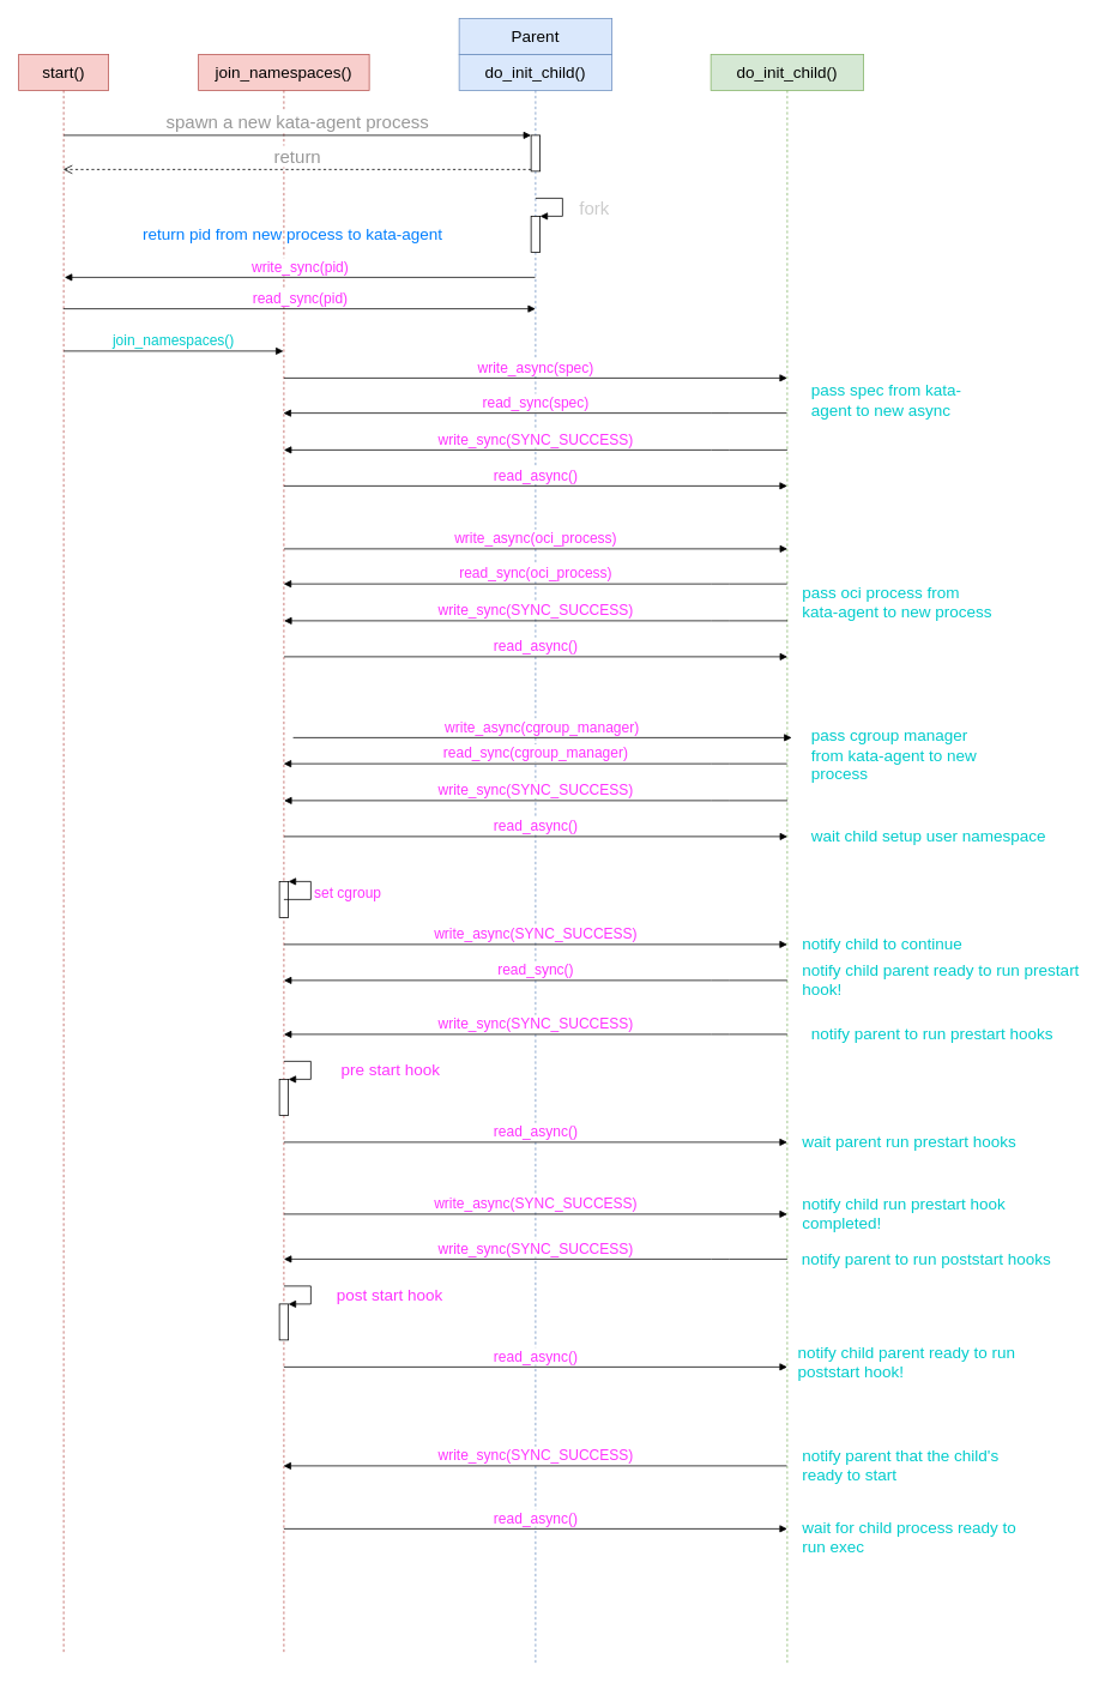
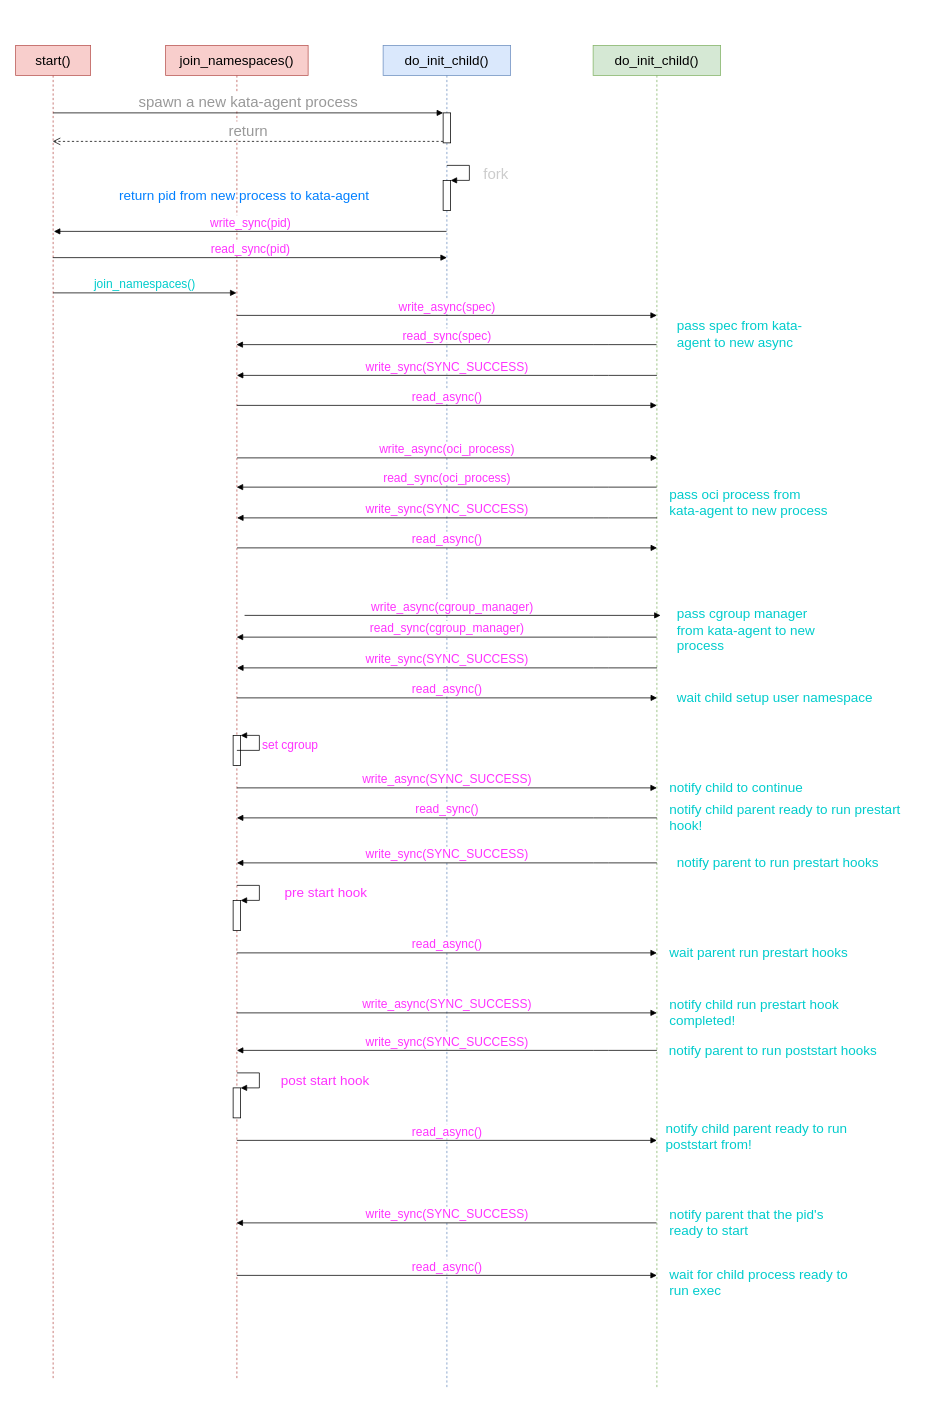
  <mxCell id="0" />
  <mxCell id="1" parent="0" />
  <mxCell id="2" value="start()" style="shape=umlLifeline;perimeter=lifelinePerimeter;whiteSpace=wrap;html=1;container=1;collapsible=0;recursiveResize=0;outlineConnect=0;fontSize=18;fillColor=#f8cecc;strokeColor=#b85450;" vertex="1" parent="1"><mxGeometry x="20" y="60" width="100" height="1780" as="geometry" /></mxCell>
  <mxCell id="3" value="join_namespaces()" style="shape=umlLifeline;perimeter=lifelinePerimeter;whiteSpace=wrap;html=1;container=1;collapsible=0;recursiveResize=0;outlineConnect=0;fontSize=18;fillColor=#f8cecc;strokeColor=#b85450;" vertex="1" parent="1"><mxGeometry x="220" y="60" width="190" height="1780" as="geometry" /></mxCell>
  <mxCell id="4" value="" style="html=1;points=[];perimeter=orthogonalPerimeter;fontSize=16;fontColor=#FF33FF;" vertex="1" parent="3"><mxGeometry x="90" y="920" width="10" height="40" as="geometry" /></mxCell>
  <mxCell id="5" value="set cgroup" style="edgeStyle=orthogonalEdgeStyle;html=1;align=left;spacingLeft=2;endArrow=block;rounded=0;entryX=1;entryY=0;fontSize=16;fontColor=#FF33FF;" edge="1" target="4" parent="3"><mxGeometry relative="1" as="geometry"><mxPoint x="95" y="940" as="sourcePoint" /><Array as="points"><mxPoint x="125" y="940" /></Array></mxGeometry></mxCell>
  <mxCell id="6" value="" style="html=1;points=[];perimeter=orthogonalPerimeter;fontSize=18;fontColor=#FF33FF;" vertex="1" parent="3"><mxGeometry x="90" y="1140" width="10" height="40" as="geometry" /></mxCell>
  <mxCell id="7" value="&amp;nbsp;pre start hook" style="edgeStyle=orthogonalEdgeStyle;html=1;align=left;spacingLeft=2;endArrow=block;rounded=0;entryX=1;entryY=0;fontSize=18;fontColor=#FF33FF;" edge="1" target="6" parent="3"><mxGeometry x="0.067" y="25" relative="1" as="geometry"><mxPoint x="95" y="1120" as="sourcePoint" /><Array as="points"><mxPoint x="125" y="1120" /></Array><mxPoint as="offset" /></mxGeometry></mxCell>
  <mxCell id="8" value="" style="html=1;points=[];perimeter=orthogonalPerimeter;fontSize=18;fontColor=#FF33FF;" vertex="1" parent="3"><mxGeometry x="90" y="1390" width="10" height="40" as="geometry" /></mxCell>
  <mxCell id="9" value="post start hook" style="edgeStyle=orthogonalEdgeStyle;html=1;align=left;spacingLeft=2;endArrow=block;rounded=0;entryX=1;entryY=0;fontSize=18;fontColor=#FF33FF;" edge="1" target="8" parent="3"><mxGeometry x="0.067" y="25" relative="1" as="geometry"><mxPoint x="95" y="1370" as="sourcePoint" /><Array as="points"><mxPoint x="125" y="1370" /></Array><mxPoint as="offset" /></mxGeometry></mxCell>
  <mxCell id="10" value="do_init_child()" style="shape=umlLifeline;perimeter=lifelinePerimeter;whiteSpace=wrap;html=1;container=1;collapsible=0;recursiveResize=0;outlineConnect=0;fontSize=18;fillColor=#dae8fc;strokeColor=#6c8ebf;" vertex="1" parent="1"><mxGeometry x="510" y="60" width="170" height="1790" as="geometry" /></mxCell>
  <mxCell id="11" value="" style="html=1;points=[];perimeter=orthogonalPerimeter;fontSize=20;" vertex="1" parent="10"><mxGeometry x="80" y="90" width="10" height="40" as="geometry" /></mxCell>
  <mxCell id="12" value="" style="html=1;points=[];perimeter=orthogonalPerimeter;fontSize=20;fontColor=#CCCCCC;" vertex="1" parent="10"><mxGeometry x="80" y="180" width="10" height="40" as="geometry" /></mxCell>
  <mxCell id="13" value="fork" style="edgeStyle=orthogonalEdgeStyle;html=1;align=left;spacingLeft=2;endArrow=block;rounded=0;entryX=1;entryY=0;fontSize=20;fontColor=#CCCCCC;" edge="1" target="12" parent="10"><mxGeometry x="0.067" y="15" relative="1" as="geometry"><mxPoint x="85" y="160" as="sourcePoint" /><Array as="points"><mxPoint x="115" y="160" /></Array><mxPoint as="offset" /></mxGeometry></mxCell>
  <mxCell id="14" value="do_init_child()" style="shape=umlLifeline;perimeter=lifelinePerimeter;whiteSpace=wrap;html=1;container=1;collapsible=0;recursiveResize=0;outlineConnect=0;fontSize=18;fillColor=#d5e8d4;strokeColor=#82b366;" vertex="1" parent="1"><mxGeometry x="790" y="60" width="170" height="1790" as="geometry" /></mxCell>
- <mxCell id="15" value="Parent" style="text;html=1;strokeColor=#6c8ebf;fillColor=#dae8fc;align=center;verticalAlign=middle;whiteSpace=wrap;rounded=0;fontSize=18;" vertex="1" parent="1"><mxGeometry x="510" y="20" width="170" height="40" as="geometry" /></mxCell>
  <mxCell id="16" value="spawn a new kata-agent process" style="html=1;verticalAlign=bottom;endArrow=block;entryX=0;entryY=0;fontSize=20;fontColor=#999999;" edge="1" target="11" parent="1"><mxGeometry relative="1" as="geometry"><mxPoint x="70" y="150" as="sourcePoint" /></mxGeometry></mxCell>
  <mxCell id="17" value="return" style="html=1;verticalAlign=bottom;endArrow=open;dashed=1;endSize=8;exitX=0;exitY=0.95;fontSize=20;fontColor=#999999;" edge="1" source="11" parent="1" target="2"><mxGeometry relative="1" as="geometry"><mxPoint x="70" y="226" as="targetPoint" /></mxGeometry></mxCell>
  <mxCell id="18" value="&lt;font style=&quot;font-size: 16px;&quot;&gt;write_sync(pid)&lt;/font&gt;" style="html=1;verticalAlign=bottom;endArrow=block;fontSize=16;fontColor=#FF33FF;" edge="1" parent="1" source="10"><mxGeometry width="80" relative="1" as="geometry"><mxPoint x="500" y="300" as="sourcePoint" /><mxPoint x="71" y="308" as="targetPoint" /></mxGeometry></mxCell>
  <mxCell id="19" value="read_sync(pid)" style="html=1;verticalAlign=bottom;endArrow=block;fontSize=16;fontColor=#FF33FF;" edge="1" parent="1"><mxGeometry width="80" relative="1" as="geometry"><mxPoint x="69.5" y="343" as="sourcePoint" /><mxPoint x="594.5" y="343" as="targetPoint" /><Array as="points"><mxPoint x="595" y="343" /></Array></mxGeometry></mxCell>
  <mxCell id="20" value="join_namespaces()" style="html=1;verticalAlign=bottom;endArrow=block;fontSize=16;fontColor=#00CCCC;" edge="1" parent="1" target="3"><mxGeometry width="80" relative="1" as="geometry"><mxPoint x="70" y="390" as="sourcePoint" /><mxPoint x="150" y="390" as="targetPoint" /></mxGeometry></mxCell>
  <mxCell id="21" value="write_async(spec)" style="html=1;verticalAlign=bottom;endArrow=block;fontSize=16;fontColor=#FF33FF;" edge="1" parent="1"><mxGeometry width="80" relative="1" as="geometry"><mxPoint x="315" y="420" as="sourcePoint" /><mxPoint x="875" y="420" as="targetPoint" /></mxGeometry></mxCell>
  <mxCell id="22" value="read_sync(spec)" style="html=1;verticalAlign=bottom;endArrow=block;fontSize=16;fontColor=#FF33FF;" edge="1" parent="1"><mxGeometry width="80" relative="1" as="geometry"><mxPoint x="874.5" y="459" as="sourcePoint" /><mxPoint x="314.5" y="459" as="targetPoint" /><Array as="points"><mxPoint x="800" y="459" /></Array></mxGeometry></mxCell>
  <mxCell id="23" value="write_sync(SYNC_SUCCESS)" style="html=1;verticalAlign=bottom;endArrow=block;fontSize=16;fontColor=#FF33FF;" edge="1" parent="1"><mxGeometry width="80" relative="1" as="geometry"><mxPoint x="875" y="500" as="sourcePoint" /><mxPoint x="315" y="500" as="targetPoint" /><Array as="points"><mxPoint x="800.5" y="500" /></Array></mxGeometry></mxCell>
  <mxCell id="24" value="read_async()" style="html=1;verticalAlign=bottom;endArrow=block;fontSize=16;fontColor=#FF33FF;" edge="1" parent="1"><mxGeometry width="80" relative="1" as="geometry"><mxPoint x="315" y="540" as="sourcePoint" /><mxPoint x="875" y="540" as="targetPoint" /></mxGeometry></mxCell>
  <mxCell id="25" value="write_async(oci_process)" style="html=1;verticalAlign=bottom;endArrow=block;fontSize=16;fontColor=#FF33FF;" edge="1" parent="1"><mxGeometry width="80" relative="1" as="geometry"><mxPoint x="315.25" y="610" as="sourcePoint" /><mxPoint x="875.25" y="610" as="targetPoint" /></mxGeometry></mxCell>
  <mxCell id="26" value="read_sync(oci_process)" style="html=1;verticalAlign=bottom;endArrow=block;fontSize=16;fontColor=#FF33FF;" edge="1" parent="1"><mxGeometry width="80" relative="1" as="geometry"><mxPoint x="874.75" y="649" as="sourcePoint" /><mxPoint x="314.75" y="649" as="targetPoint" /><Array as="points"><mxPoint x="800.25" y="649" /></Array></mxGeometry></mxCell>
  <mxCell id="27" value="write_sync(SYNC_SUCCESS)" style="html=1;verticalAlign=bottom;endArrow=block;fontSize=16;fontColor=#FF33FF;" edge="1" parent="1"><mxGeometry width="80" relative="1" as="geometry"><mxPoint x="875.25" y="690" as="sourcePoint" /><mxPoint x="315.25" y="690" as="targetPoint" /><Array as="points"><mxPoint x="800.75" y="690" /></Array></mxGeometry></mxCell>
  <mxCell id="28" value="read_async()" style="html=1;verticalAlign=bottom;endArrow=block;fontSize=16;fontColor=#FF33FF;" edge="1" parent="1"><mxGeometry width="80" relative="1" as="geometry"><mxPoint x="315.25" y="730" as="sourcePoint" /><mxPoint x="875.25" y="730" as="targetPoint" /></mxGeometry></mxCell>
  <mxCell id="29" value="read_async()" style="html=1;verticalAlign=bottom;endArrow=block;fontSize=16;fontColor=#FF33FF;" edge="1" parent="1"><mxGeometry width="80" relative="1" as="geometry"><mxPoint x="315" y="1270" as="sourcePoint" /><mxPoint x="875" y="1270" as="targetPoint" /></mxGeometry></mxCell>
  <mxCell id="30" value="read_sync(cgroup_manager)" style="html=1;verticalAlign=bottom;endArrow=block;fontSize=16;fontColor=#FF33FF;" edge="1" parent="1"><mxGeometry width="80" relative="1" as="geometry"><mxPoint x="874.75" y="849" as="sourcePoint" /><mxPoint x="314.75" y="849" as="targetPoint" /><Array as="points"><mxPoint x="800.25" y="849" /></Array></mxGeometry></mxCell>
  <mxCell id="31" value="write_sync(SYNC_SUCCESS)" style="html=1;verticalAlign=bottom;endArrow=block;fontSize=16;fontColor=#FF33FF;" edge="1" parent="1"><mxGeometry width="80" relative="1" as="geometry"><mxPoint x="875.25" y="890" as="sourcePoint" /><mxPoint x="315.25" y="890" as="targetPoint" /><Array as="points"><mxPoint x="800.75" y="890" /></Array></mxGeometry></mxCell>
  <mxCell id="32" value="read_async()" style="html=1;verticalAlign=bottom;endArrow=block;fontSize=16;fontColor=#FF33FF;" edge="1" parent="1"><mxGeometry width="80" relative="1" as="geometry"><mxPoint x="315.25" y="930" as="sourcePoint" /><mxPoint x="875.25" y="930" as="targetPoint" /></mxGeometry></mxCell>
  <mxCell id="33" value="write_async(SYNC_SUCCESS)" style="html=1;verticalAlign=bottom;endArrow=block;fontSize=16;fontColor=#FF33FF;" edge="1" parent="1"><mxGeometry width="80" relative="1" as="geometry"><mxPoint x="315" y="1050" as="sourcePoint" /><mxPoint x="875" y="1050" as="targetPoint" /></mxGeometry></mxCell>
  <mxCell id="34" value="read_sync()" style="html=1;verticalAlign=bottom;endArrow=block;fontSize=16;fontColor=#FF33FF;" edge="1" parent="1"><mxGeometry width="80" relative="1" as="geometry"><mxPoint x="875" y="1090" as="sourcePoint" /><mxPoint x="315" y="1090" as="targetPoint" /><Array as="points"><mxPoint x="800.5" y="1090" /></Array></mxGeometry></mxCell>
  <mxCell id="35" value="write_sync(SYNC_SUCCESS)" style="html=1;verticalAlign=bottom;endArrow=block;fontSize=16;fontColor=#FF33FF;" edge="1" parent="1"><mxGeometry width="80" relative="1" as="geometry"><mxPoint x="875" y="1150" as="sourcePoint" /><mxPoint x="315" y="1150" as="targetPoint" /><Array as="points"><mxPoint x="800.5" y="1150" /></Array></mxGeometry></mxCell>
  <mxCell id="36" value="write_async(cgroup_manager)" style="html=1;verticalAlign=bottom;endArrow=block;fontSize=16;fontColor=#FF33FF;" edge="1" parent="1"><mxGeometry width="80" relative="1" as="geometry"><mxPoint x="325.25" y="820" as="sourcePoint" /><mxPoint x="880" y="820" as="targetPoint" /></mxGeometry></mxCell>
  <mxCell id="37" value="write_async(SYNC_SUCCESS)" style="html=1;verticalAlign=bottom;endArrow=block;fontSize=16;fontColor=#FF33FF;" edge="1" parent="1"><mxGeometry width="80" relative="1" as="geometry"><mxPoint x="315" y="1350" as="sourcePoint" /><mxPoint x="875" y="1350" as="targetPoint" /></mxGeometry></mxCell>
  <mxCell id="38" value="write_sync(SYNC_SUCCESS)" style="html=1;verticalAlign=bottom;endArrow=block;fontSize=16;fontColor=#FF33FF;" edge="1" parent="1"><mxGeometry width="80" relative="1" as="geometry"><mxPoint x="875" y="1400" as="sourcePoint" /><mxPoint x="315" y="1400" as="targetPoint" /><Array as="points"><mxPoint x="800.5" y="1400" /></Array></mxGeometry></mxCell>
  <mxCell id="39" value="read_async()" style="html=1;verticalAlign=bottom;endArrow=block;fontSize=16;fontColor=#FF33FF;" edge="1" parent="1"><mxGeometry width="80" relative="1" as="geometry"><mxPoint x="315" y="1520" as="sourcePoint" /><mxPoint x="875" y="1520" as="targetPoint" /></mxGeometry></mxCell>
  <mxCell id="40" value="write_sync(SYNC_SUCCESS)" style="html=1;verticalAlign=bottom;endArrow=block;fontSize=16;fontColor=#FF33FF;" edge="1" parent="1"><mxGeometry width="80" relative="1" as="geometry"><mxPoint x="874.5" y="1630" as="sourcePoint" /><mxPoint x="314.5" y="1630" as="targetPoint" /><Array as="points"><mxPoint x="790.5" y="1630" /></Array></mxGeometry></mxCell>
  <mxCell id="41" value="read_async()" style="html=1;verticalAlign=bottom;endArrow=block;fontSize=16;fontColor=#FF33FF;" edge="1" parent="1"><mxGeometry width="80" relative="1" as="geometry"><mxPoint x="315" y="1700" as="sourcePoint" /><mxPoint x="875" y="1700" as="targetPoint" /></mxGeometry></mxCell>
  <mxCell id="42" value="return pid from new process to kata-agent" style="text;html=1;strokeColor=none;fillColor=none;align=center;verticalAlign=middle;whiteSpace=wrap;rounded=0;fontSize=18;fontColor=#007FFF;" vertex="1" parent="1"><mxGeometry x="100" y="250" width="450" height="20" as="geometry" /></mxCell>
  <mxCell id="43" value="pass spec from kata-agent to new async" style="text;html=1;strokeColor=none;fillColor=none;align=left;verticalAlign=middle;whiteSpace=wrap;rounded=0;fontSize=18;fontColor=#00CCCC;" vertex="1" parent="1"><mxGeometry x="900" y="430" width="180" height="30" as="geometry" /></mxCell>
  <mxCell id="44" value="pass oci process from kata-agent to new process" style="text;html=1;strokeColor=none;fillColor=none;align=left;verticalAlign=middle;whiteSpace=wrap;rounded=0;fontSize=18;fontColor=#00CCCC;" vertex="1" parent="1"><mxGeometry x="890" y="610" width="220" height="120" as="geometry" /></mxCell>
  <mxCell id="45" value="pass cgroup manager from kata-agent to new process" style="text;html=1;strokeColor=none;fillColor=none;align=left;verticalAlign=middle;whiteSpace=wrap;rounded=0;fontSize=18;fontColor=#00CCCC;" vertex="1" parent="1"><mxGeometry x="900" y="810" width="210" height="60" as="geometry" /></mxCell>
  <mxCell id="46" value="wait child setup user namespace" style="text;html=1;strokeColor=none;fillColor=none;align=left;verticalAlign=middle;whiteSpace=wrap;rounded=0;fontSize=18;fontColor=#00CCCC;" vertex="1" parent="1"><mxGeometry x="900" y="920" width="300" height="20" as="geometry" /></mxCell>
  <mxCell id="47" value="notify child to continue" style="text;html=1;strokeColor=none;fillColor=none;align=left;verticalAlign=middle;whiteSpace=wrap;rounded=0;fontSize=18;fontColor=#00CCCC;" vertex="1" parent="1"><mxGeometry x="890" y="1040" width="270" height="20" as="geometry" /></mxCell>
  <mxCell id="48" value="notify child parent ready to run prestart hook!" style="text;html=1;strokeColor=none;fillColor=none;align=left;verticalAlign=middle;whiteSpace=wrap;rounded=0;fontSize=18;fontColor=#00CCCC;" vertex="1" parent="1"><mxGeometry x="890" y="1080" width="320" height="20" as="geometry" /></mxCell>
  <mxCell id="49" value="notify parent to run prestart hooks" style="text;html=1;strokeColor=none;fillColor=none;align=left;verticalAlign=middle;whiteSpace=wrap;rounded=0;fontSize=18;fontColor=#00CCCC;" vertex="1" parent="1"><mxGeometry x="900" y="1140" width="320" height="20" as="geometry" /></mxCell>
  <mxCell id="50" value="wait parent run prestart hooks" style="text;html=1;strokeColor=none;fillColor=none;align=left;verticalAlign=middle;whiteSpace=wrap;rounded=0;fontSize=18;fontColor=#00CCCC;" vertex="1" parent="1"><mxGeometry x="890" y="1260" width="320" height="20" as="geometry" /></mxCell>
  <mxCell id="51" value="notify child run prestart hook completed!" style="text;html=1;strokeColor=none;fillColor=none;align=left;verticalAlign=middle;whiteSpace=wrap;rounded=0;fontSize=18;fontColor=#00CCCC;" vertex="1" parent="1"><mxGeometry x="890" y="1340" width="310" height="20" as="geometry" /></mxCell>
  <mxCell id="52" value="notify parent to run poststart hooks" style="text;html=1;strokeColor=none;fillColor=none;align=center;verticalAlign=middle;whiteSpace=wrap;rounded=0;fontSize=18;fontColor=#00CCCC;" vertex="1" parent="1"><mxGeometry x="870" y="1390" width="320" height="20" as="geometry" /></mxCell>
- <mxCell id="53" value="notify child parent ready to run poststart hook!" style="text;html=1;strokeColor=none;fillColor=none;align=left;verticalAlign=middle;whiteSpace=wrap;rounded=0;fontSize=18;fontColor=#00CCCC;" vertex="1" parent="1"><mxGeometry x="885" y="1500" width="280" height="30" as="geometry" /></mxCell>
- <mxCell id="54" value="notify parent that the child's ready to start" style="text;html=1;strokeColor=none;fillColor=none;align=left;verticalAlign=middle;whiteSpace=wrap;rounded=0;fontSize=18;fontColor=#00CCCC;" vertex="1" parent="1"><mxGeometry x="890" y="1610" width="250" height="40" as="geometry" /></mxCell>
+ <mxCell id="53" value="notify child parent ready to run poststart from!" style="text;html=1;strokeColor=none;fillColor=none;align=left;verticalAlign=middle;whiteSpace=wrap;rounded=0;fontSize=18;fontColor=#00CCCC;" vertex="1" parent="1"><mxGeometry x="885" y="1500" width="280" height="30" as="geometry" /></mxCell>
+ <mxCell id="54" value="notify parent that the pid's ready to start" style="text;html=1;strokeColor=none;fillColor=none;align=left;verticalAlign=middle;whiteSpace=wrap;rounded=0;fontSize=18;fontColor=#00CCCC;" vertex="1" parent="1"><mxGeometry x="890" y="1610" width="250" height="40" as="geometry" /></mxCell>
  <mxCell id="55" value="wait for child process ready to run exec" style="text;html=1;strokeColor=none;fillColor=none;align=left;verticalAlign=middle;whiteSpace=wrap;rounded=0;fontSize=18;fontColor=#00CCCC;" vertex="1" parent="1"><mxGeometry x="890" y="1690" width="250" height="40" as="geometry" /></mxCell>
